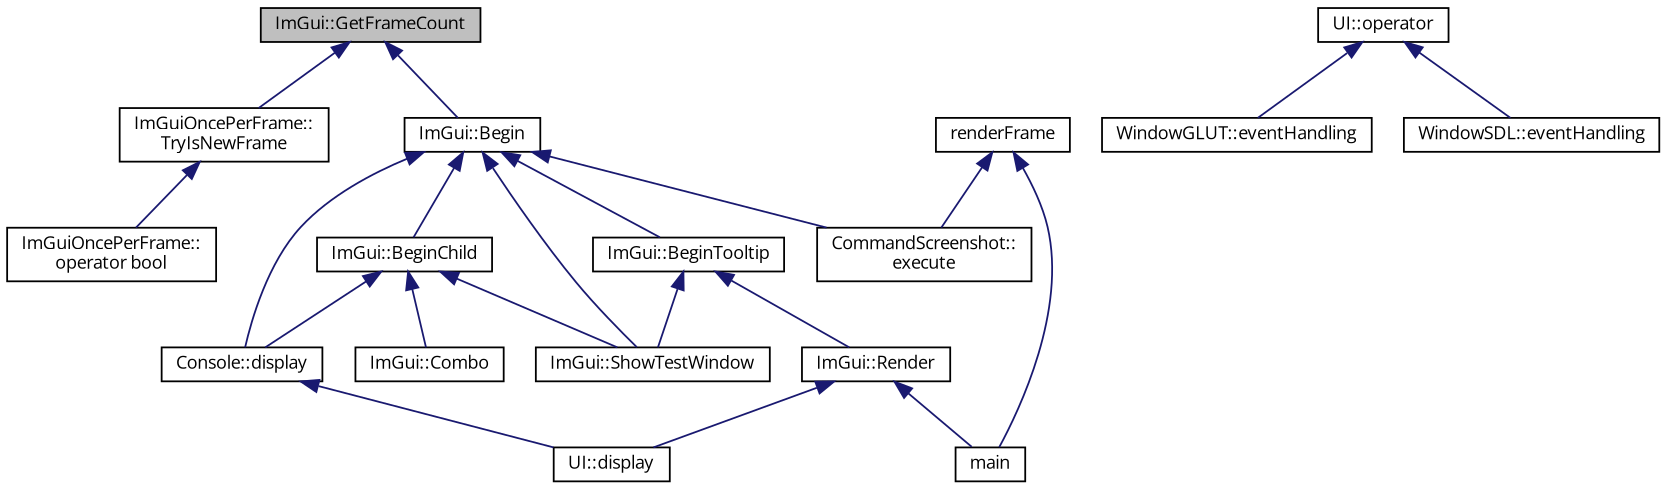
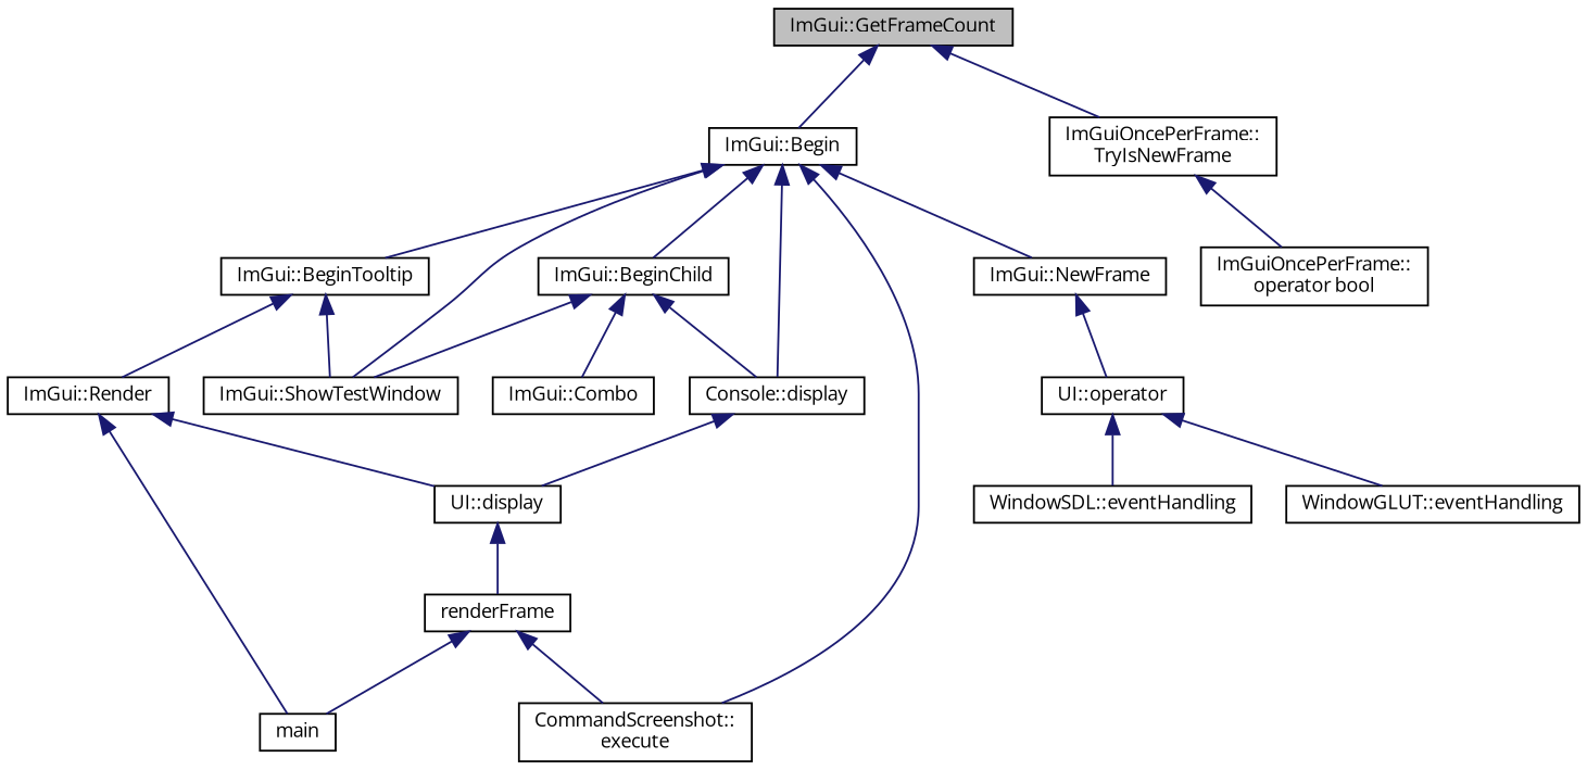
  digraph {
    fontname="Open Sans"
    rankdir=TB
    node [color=black fillcolor=white fontname="Open Sans" fontsize=10 shape=record style=filled]
    edge [color=midnightblue dir=back fontname="Open Sans" fontsize=10 labelfontname=Helvetica labelfontsize=10 style=solid]
    n1 [fillcolor=grey75 fontcolor=black height=0.2 label="ImGui::GetFrameCount" width=0.4]
    n2 [height=0.2 label="ImGui::Begin" width=0.4]
    n3 [height=0.2 label="ImGuiOncePerFrame::\lTryIsNewFrame" width=0.4]
    n4 [height=0.2 label="Console::display" width=0.4]
+   n5 [height=0.2 label="ImGui::NewFrame" width=0.4]
    n6 [height=0.2 label="ImGui::BeginTooltip" width=0.4]
    n7 [height=0.2 label="ImGui::ShowTestWindow" width=0.4]
    n8 [height=0.2 label="ImGui::BeginChild" width=0.4]
    n9 [height=0.2 label="CommandScreenshot::\lexecute" width=0.4]
    n10 [height=0.2 label="ImGuiOncePerFrame::\loperator bool" width=0.4]
    n11 [height=0.2 label="UI::display" width=0.4]
    n12 [height=0.2 label=renderFrame width=0.4]
    n13 [height=0.2 label="UI::operator" width=0.4]
    n14 [height=0.2 label="ImGui::Render" width=0.4]
    n15 [height=0.2 label="ImGui::Combo" width=0.4]
    n16 [height=0.2 label=main width=0.4]
    n17 [height=0.2 label="WindowGLUT::eventHandling" width=0.4]
    n18 [height=0.2 label="WindowSDL::eventHandling" width=0.4]
    n1 -> n2
    n1 -> n3
    n2 -> n4
+   n2 -> n5
    n2 -> n6
    n2 -> n7
    n2 -> n8
    n2 -> n9
    n3 -> n10
    n4 -> n11
+   n5 -> n13
    n6 -> n7
    n6 -> n14
    n8 -> n4
    n8 -> n7
    n8 -> n15
+   n11 -> n12
    n12 -> n9
    n12 -> n16
    n13 -> n17
    n13 -> n18
    n14 -> n11
    n14 -> n16
  }
